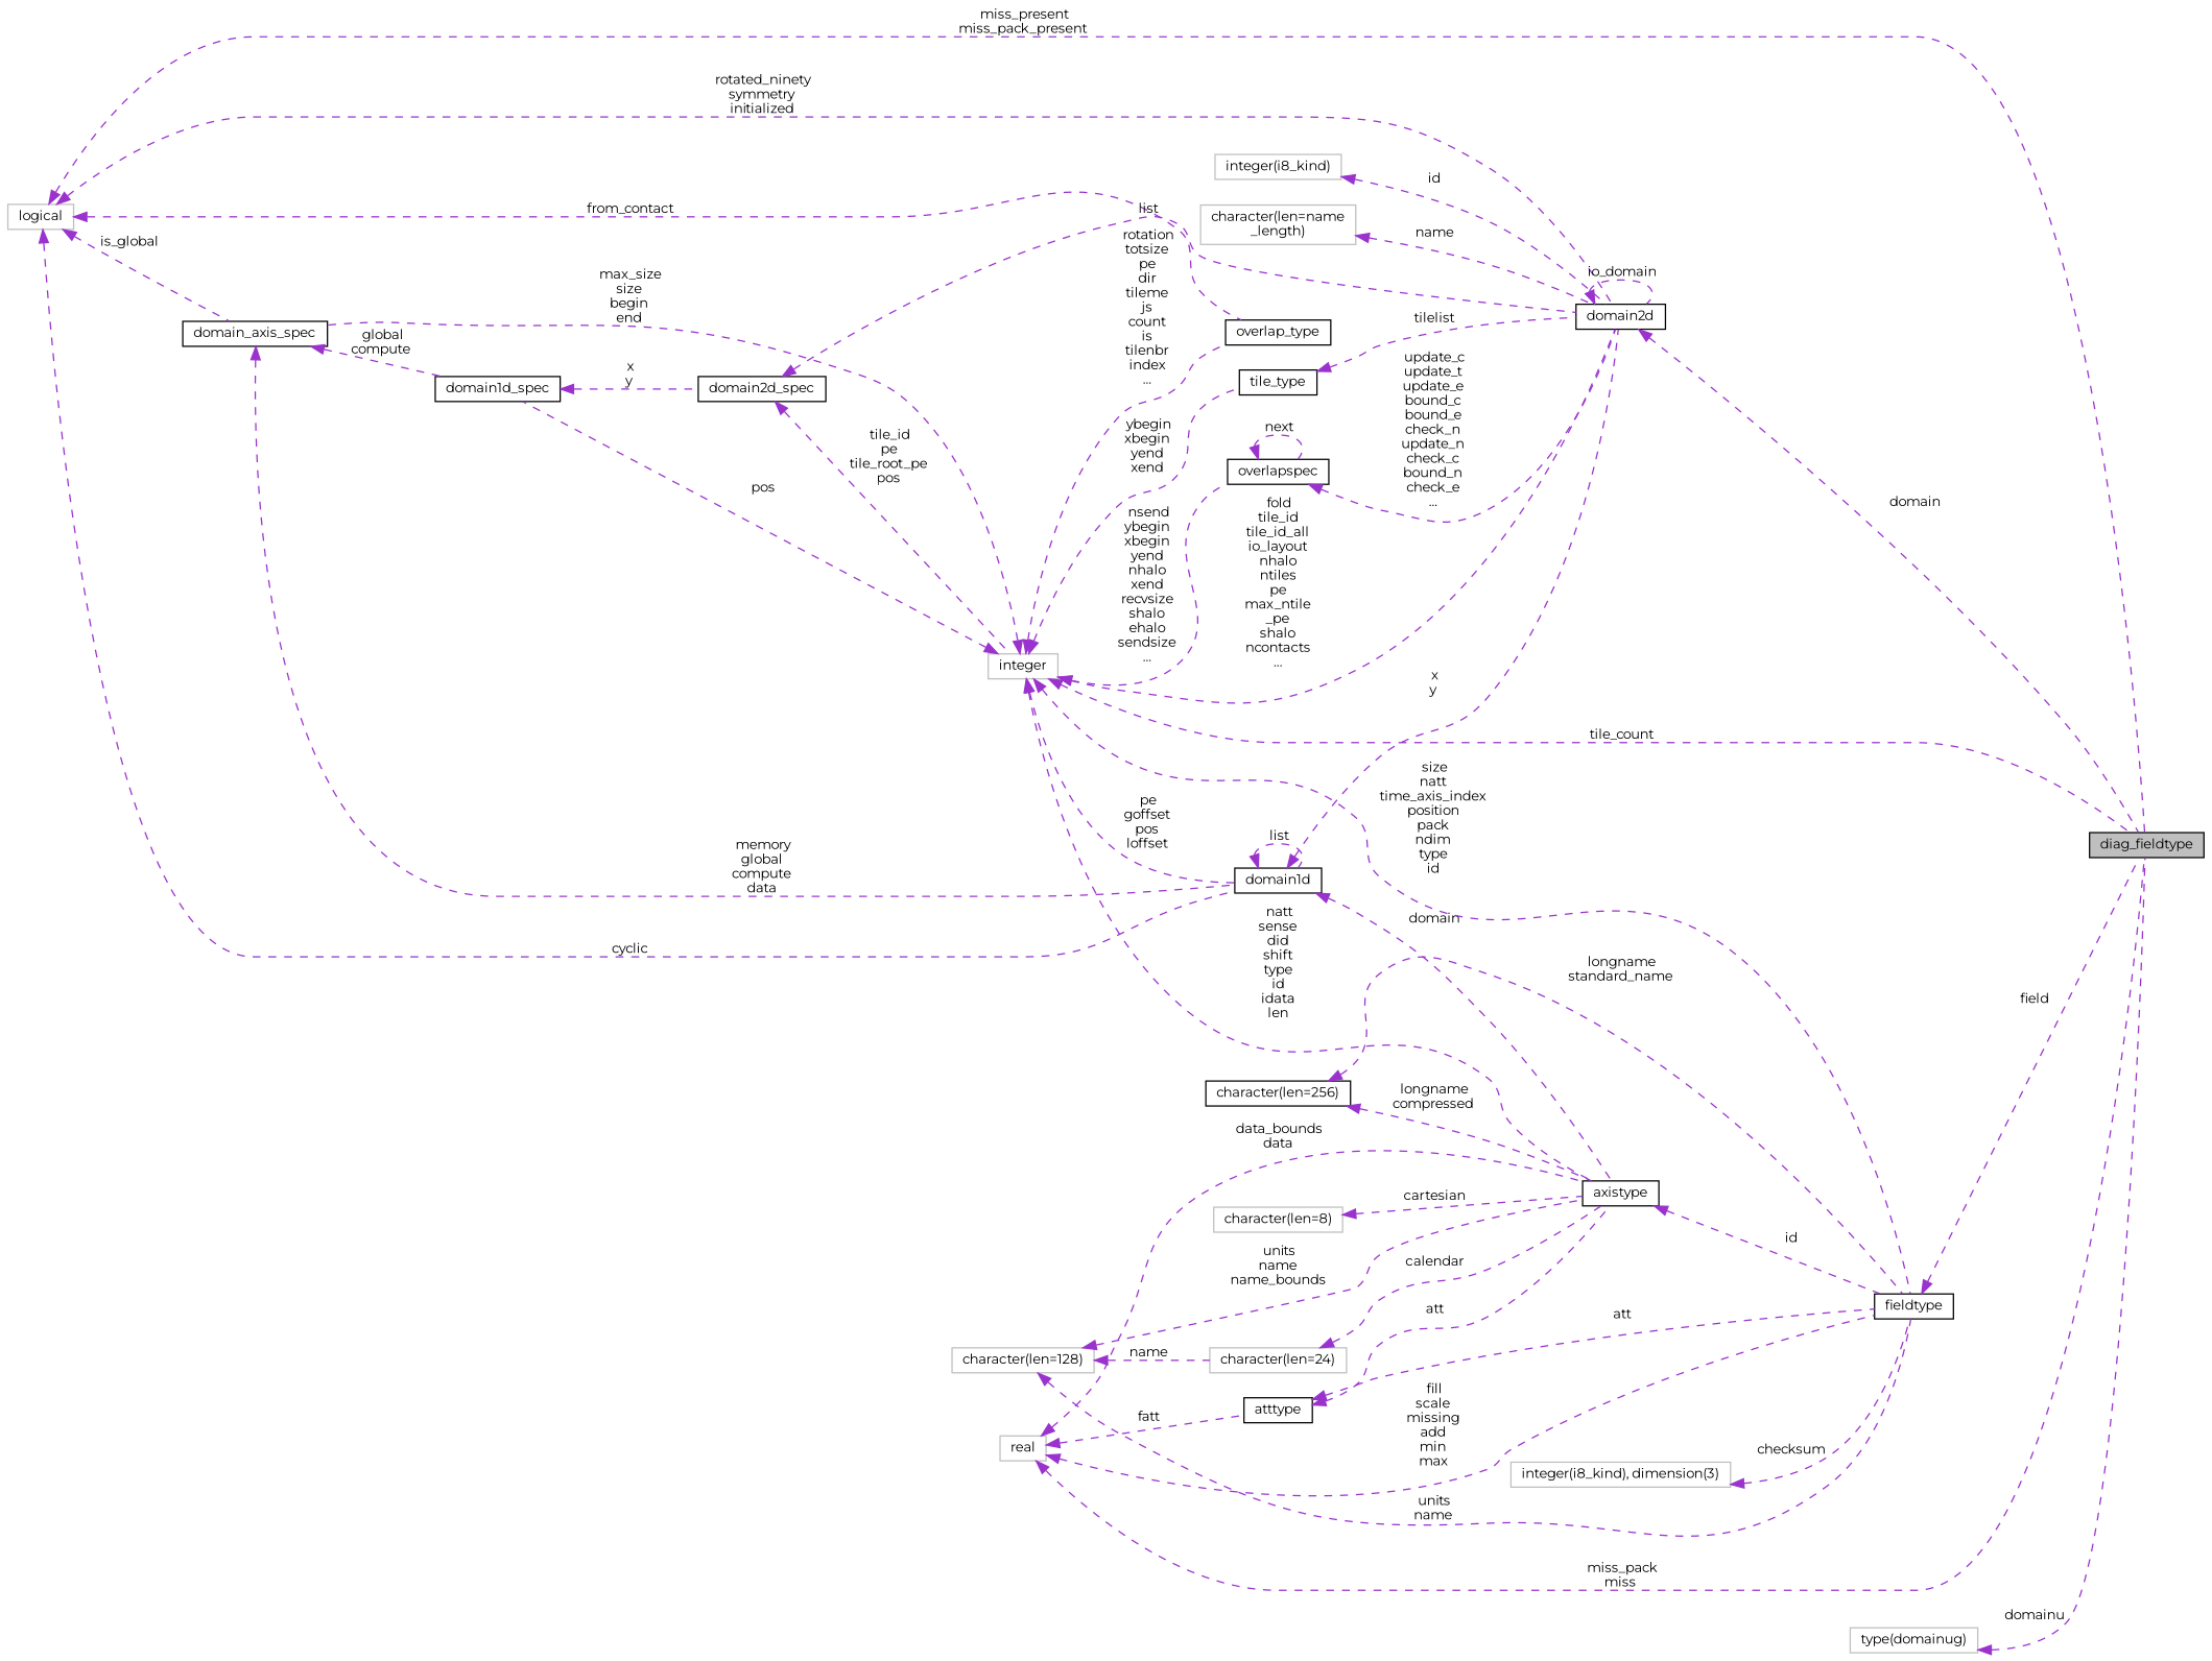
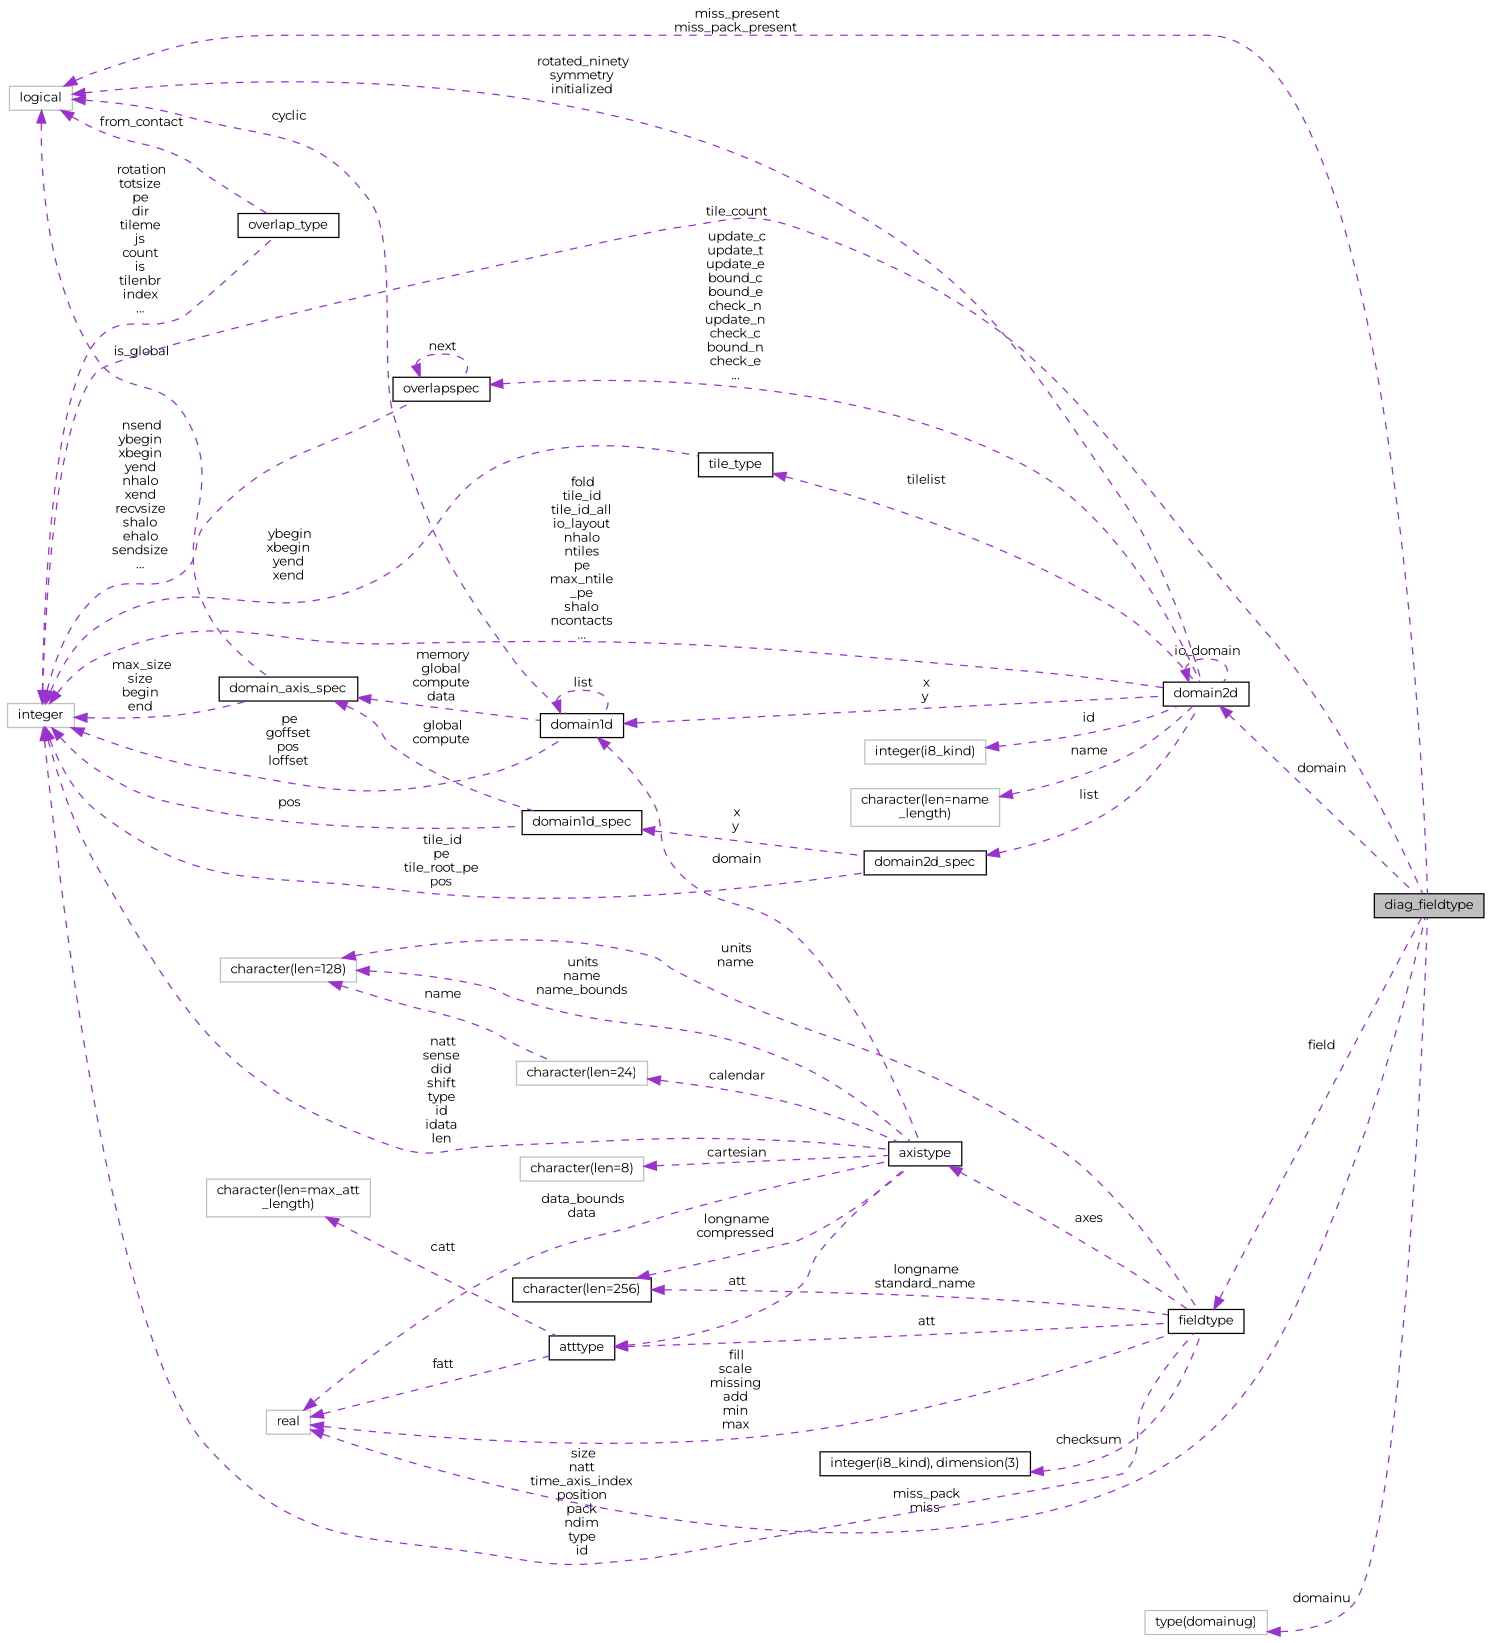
  digraph {
    fontname=Montserrat
    rankdir=LR
    node [color=black fillcolor=white fontname=Montserrat fontsize=10 shape=record style=filled]
    edge [color=darkorchid3 dir=back fontname=Montserrat fontsize=10 labelfontname=Helvetica labelfontsize=10 style=dashed]
    n1 [fillcolor=grey75 fontcolor=black height=0.2 label=diag_fieldtype width=0.4]
    n2 [color=grey75 height=0.2 label=logical width=0.4]
    n3 [height=0.2 label=domain1d width=0.4]
    n4 [height=0.2 label=domain_axis_spec width=0.4]
    n5 [height=0.2 label=domain2d width=0.4]
    n6 [height=0.2 label=overlap_type width=0.4]
    n7 [height=0.2 label=axistype width=0.4]
    n8 [height=0.2 label=domain1d_spec width=0.4]
    n9 [height=0.2 label=fieldtype width=0.4]
-   n10 [color=grey75 height=0.2 label="integer(i8_kind), dimension(3)" width=0.4]
+   n10 [height=0.2 label="integer(i8_kind), dimension(3)" width=0.4]
    n11 [height=0.2 label="character(len=256)" width=0.4]
    n12 [height=0.2 label=atttype width=0.4]
    n13 [color=grey75 height=0.2 label="character(len=128)" width=0.4]
    n14 [color=grey75 height=0.2 label="character(len=24)" width=0.4]
    n15 [color=grey75 height=0.2 label=real width=0.4]
    n16 [color=grey75 height=0.2 label=integer width=0.4]
    n17 [height=0.2 label=overlapspec width=0.4]
    n18 [height=0.2 label=domain2d_spec width=0.4]
    n19 [height=0.2 label=tile_type width=0.4]
+   n20 [color=grey75 height=0.2 label="character(len=max_att\l_length)" width=0.4]
    n21 [color=grey75 height=0.2 label="character(len=8)" width=0.4]
    n22 [color=grey75 height=0.2 label="integer(i8_kind)" width=0.4]
    n23 [color=grey75 height=0.2 label="character(len=name\l_length)" width=0.4]
    n24 [color=grey75 height=0.2 label="type(domainug)" width=0.4]
    n2 -> n1 [label=" miss_present\nmiss_pack_present"]
    n2 -> n3 [label=" cyclic"]
    n2 -> n4 [label=" is_global"]
    n2 -> n5 [label=" rotated_ninety\nsymmetry\ninitialized"]
    n2 -> n6 [label=" from_contact"]
    n3 -> n3 [label=" list"]
    n3 -> n5 [label=" x\ny"]
    n3 -> n7 [label=" domain"]
    n4 -> n3 [label=" memory\nglobal\ncompute\ndata"]
    n4 -> n8 [label=" global\ncompute"]
    n5 -> n1 [label=" domain"]
    n5 -> n5 [label=" io_domain"]
-   n7 -> n9 [label=" id"]
+   n7 -> n9 [label=" axes"]
    n8 -> n18 [label=" x\ny"]
    n9 -> n1 [label=" field"]
    n10 -> n9 [label=" checksum"]
    n11 -> n7 [label=" longname\ncompressed"]
    n11 -> n9 [label=" longname\nstandard_name"]
    n12 -> n7 [label=" att"]
    n12 -> n9 [label=" att"]
    n13 -> n7 [label=" units\nname\nname_bounds"]
    n13 -> n9 [label=" units\nname"]
    n13 -> n14 [label=" name"]
    n14 -> n7 [label=" calendar"]
    n15 -> n1 [label=" miss_pack\nmiss"]
    n15 -> n7 [label=" data_bounds\ndata"]
    n15 -> n9 [label=" fill\nscale\nmissing\nadd\nmin\nmax"]
    n15 -> n12 [label=" fatt"]
    n16 -> n1 [label=" tile_count"]
    n16 -> n3 [label=" pe\ngoffset\npos\nloffset"]
    n16 -> n4 [label=" max_size\nsize\nbegin\nend"]
    n16 -> n5 [label=" fold\ntile_id\ntile_id_all\nio_layout\nnhalo\nntiles\npe\nmax_ntile\l_pe\nshalo\nncontacts\n..."]
    n16 -> n6 [label=" rotation\ntotsize\npe\ndir\ntileme\njs\ncount\nis\ntilenbr\nindex\n..."]
    n16 -> n7 [label=" natt\nsense\ndid\nshift\ntype\nid\nidata\nlen"]
    n16 -> n8 [label=" pos"]
    n16 -> n9 [label=" size\nnatt\ntime_axis_index\nposition\npack\nndim\ntype\nid"]
    n16 -> n17 [label=" nsend\nybegin\nxbegin\nyend\nnhalo\nxend\nrecvsize\nshalo\nehalo\nsendsize\n..."]
-   n18 -> n16 [label=" tile_id\npe\ntile_root_pe\npos"]
+   n16 -> n18 [label=" tile_id\npe\ntile_root_pe\npos"]
    n16 -> n19 [label=" ybegin\nxbegin\nyend\nxend"]
    n17 -> n5 [label=" update_c\nupdate_t\nupdate_e\nbound_c\nbound_e\ncheck_n\nupdate_n\ncheck_c\nbound_n\ncheck_e\n..."]
    n17 -> n17 [label=" next"]
    n18 -> n5 [label=" list"]
    n19 -> n5 [label=" tilelist"]
+   n20 -> n12 [label=" catt"]
    n21 -> n7 [label=" cartesian"]
    n22 -> n5 [label=" id"]
    n23 -> n5 [label=" name"]
    n24 -> n1 [label=" domainu"]
  }
